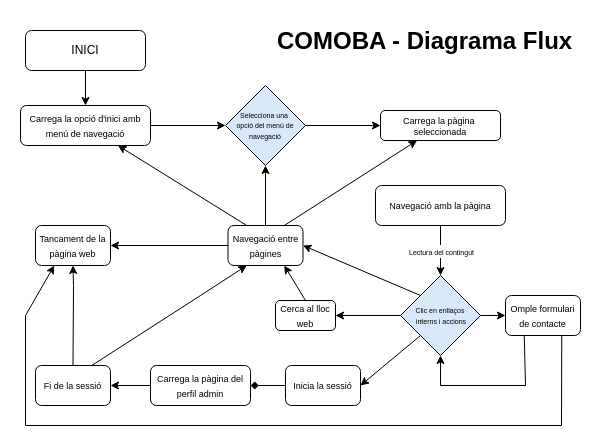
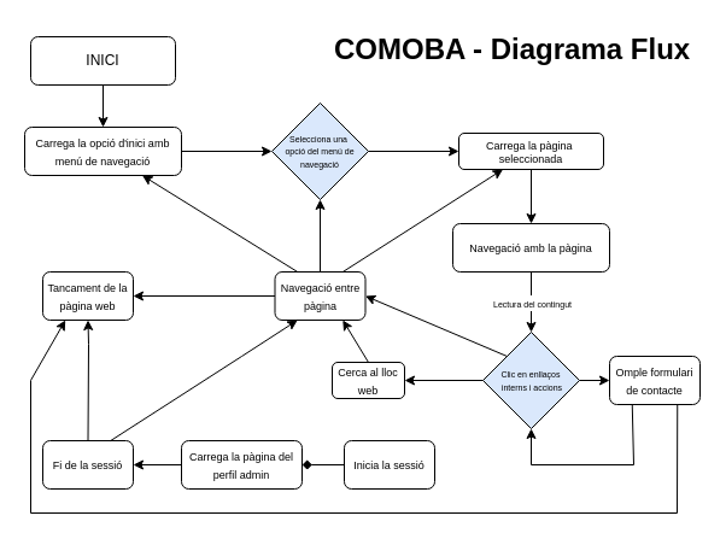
  <mxCell id="0" />
  <mxCell id="1" parent="0" />
  <mxCell id="2" value="INICI" style="rounded=1;whiteSpace=wrap;html=1;fontSize=12;glass=0;strokeWidth=1;shadow=0;" vertex="1" parent="1"><mxGeometry x="25" y="30" width="120" height="40" as="geometry" /></mxCell>
  <mxCell id="3" value="&lt;h1 style=&quot;margin-top: 0px;&quot;&gt;&lt;span style=&quot;background-color: initial;&quot;&gt;COMOBA - Diagrama Flux&lt;/span&gt;&lt;/h1&gt;&lt;h1 style=&quot;margin-top: 0px;&quot;&gt;&lt;br&gt;&lt;/h1&gt;" style="text;html=1;whiteSpace=wrap;overflow=hidden;rounded=0;" vertex="1" parent="1"><mxGeometry x="275" y="20" width="300" height="60" as="geometry" /></mxCell>
  <mxCell id="4" value="&lt;font style=&quot;font-size: 9px;&quot;&gt;Carrega la opció d'inici amb menú de navegació&lt;/font&gt;" style="rounded=1;whiteSpace=wrap;html=1;fontSize=12;glass=0;strokeWidth=1;shadow=0;" vertex="1" parent="1"><mxGeometry x="20" y="105" width="130" height="40" as="geometry" /></mxCell>
  <mxCell id="5" value="" style="endArrow=classic;html=1;rounded=0;exitX=0.5;exitY=1;exitDx=0;exitDy=0;entryX=0.5;entryY=0;entryDx=0;entryDy=0;" edge="1" parent="1" source="2" target="4"><mxGeometry relative="1" as="geometry"><mxPoint x="115" y="125" as="sourcePoint" /><mxPoint x="215" y="125" as="targetPoint" /></mxGeometry></mxCell>
  <mxCell id="6" value="&lt;div style=&quot;line-height: 80%;&quot;&gt;&lt;span style=&quot;font-size: 7px; background-color: initial;&quot;&gt;Selecciona una&amp;nbsp;&lt;/span&gt;&lt;/div&gt;&lt;div style=&quot;line-height: 80%;&quot;&gt;&lt;span style=&quot;font-size: 7px; background-color: initial;&quot;&gt;opció del menú de navegació&lt;/span&gt;&lt;/div&gt;" style="rhombus;whiteSpace=wrap;html=1;align=center;fillColor=#dae8fc;" vertex="1" parent="1"><mxGeometry x="225" y="85" width="80" height="80" as="geometry" /></mxCell>
  <mxCell id="7" value="" style="endArrow=classic;html=1;rounded=0;exitX=1;exitY=0.5;exitDx=0;exitDy=0;entryX=0;entryY=0.5;entryDx=0;entryDy=0;" edge="1" parent="1" source="4" target="6"><mxGeometry width="50" height="50" relative="1" as="geometry"><mxPoint x="145" y="195" as="sourcePoint" /><mxPoint x="195" y="145" as="targetPoint" /></mxGeometry></mxCell>
  <mxCell id="8" value="&lt;font style=&quot;font-size: 9px;&quot;&gt;Carrega la pàgina&amp;nbsp;&lt;/font&gt;&lt;div style=&quot;font-size: 9px;&quot;&gt;&lt;font style=&quot;font-size: 9px;&quot;&gt;seleccionada&lt;/font&gt;&lt;/div&gt;" style="rounded=1;whiteSpace=wrap;html=1;fontSize=12;glass=0;strokeWidth=1;shadow=0;" vertex="1" parent="1"><mxGeometry x="380" y="110" width="120" height="30" as="geometry" /></mxCell>
  <mxCell id="9" value="&lt;div&gt;&lt;span style=&quot;font-size: 9px;&quot;&gt;Navegació amb la pàgina&lt;/span&gt;&lt;/div&gt;" style="rounded=1;whiteSpace=wrap;html=1;fontSize=12;glass=0;strokeWidth=1;shadow=0;" vertex="1" parent="1"><mxGeometry x="375" y="185" width="130" height="40" as="geometry" /></mxCell>
+ <mxCell id="10" value="" style="endArrow=classic;html=1;rounded=0;exitX=0.5;exitY=1;exitDx=0;exitDy=0;entryX=0.5;entryY=0;entryDx=0;entryDy=0;" edge="1" parent="1" source="8" target="9"><mxGeometry width="50" height="50" relative="1" as="geometry"><mxPoint x="125" y="285" as="sourcePoint" /><mxPoint x="175" y="235" as="targetPoint" /></mxGeometry></mxCell>
  <mxCell id="11" value="&lt;div style=&quot;line-height: 80%;&quot;&gt;&lt;span style=&quot;font-size: 7px;&quot;&gt;Clic en enllaços&lt;/span&gt;&lt;/div&gt;&lt;div style=&quot;line-height: 80%;&quot;&gt;&lt;span style=&quot;font-size: 7px;&quot;&gt;&amp;nbsp;interns i accions&lt;/span&gt;&lt;/div&gt;" style="rhombus;whiteSpace=wrap;html=1;align=center;fillColor=#dae8fc;" vertex="1" parent="1"><mxGeometry x="400" y="275" width="80" height="80" as="geometry" /></mxCell>
  <mxCell id="12" value="" style="endArrow=classic;html=1;rounded=0;entryX=0;entryY=0.5;entryDx=0;entryDy=0;exitX=1;exitY=0.5;exitDx=0;exitDy=0;" edge="1" parent="1" source="6" target="8"><mxGeometry relative="1" as="geometry"><mxPoint x="105" y="275" as="sourcePoint" /><mxPoint x="205" y="275" as="targetPoint" /></mxGeometry></mxCell>
  <mxCell id="13" value="&lt;div&gt;&lt;span style=&quot;font-size: 9px;&quot;&gt;Inicia la sessió&lt;/span&gt;&lt;/div&gt;" style="rounded=1;whiteSpace=wrap;html=1;fontSize=12;glass=0;strokeWidth=1;shadow=0;" vertex="1" parent="1"><mxGeometry x="285" y="365" width="75" height="40" as="geometry" /></mxCell>
- <mxCell id="14" value="" style="endArrow=classic;html=1;rounded=0;exitX=0;exitY=1;exitDx=0;exitDy=0;entryX=1;entryY=0.5;entryDx=0;entryDy=0;" edge="1" parent="1" source="11" target="13"><mxGeometry width="50" height="50" relative="1" as="geometry"><mxPoint x="255" y="295" as="sourcePoint" /><mxPoint x="305" y="245" as="targetPoint" /></mxGeometry></mxCell>
  <mxCell id="15" value="&lt;div&gt;&lt;span style=&quot;font-size: 9px;&quot;&gt;Carrega la pàgina del perfil admin&lt;/span&gt;&lt;/div&gt;" style="rounded=1;whiteSpace=wrap;html=1;fontSize=12;glass=0;strokeWidth=1;shadow=0;" vertex="1" parent="1"><mxGeometry x="150" y="365" width="100" height="40" as="geometry" /></mxCell>
  <mxCell id="16" value="" style="endArrow=diamond;html=1;rounded=0;exitX=0;exitY=0.5;exitDx=0;exitDy=0;entryX=1;entryY=0.5;entryDx=0;entryDy=0;" edge="1" parent="1" source="13" target="15"><mxGeometry width="50" height="50" relative="1" as="geometry"><mxPoint x="255" y="295" as="sourcePoint" /><mxPoint x="225" y="315" as="targetPoint" /></mxGeometry></mxCell>
  <mxCell id="17" value="&lt;div&gt;&lt;span style=&quot;font-size: 9px;&quot;&gt;Omple formulari de contacte&lt;/span&gt;&lt;/div&gt;" style="rounded=1;whiteSpace=wrap;html=1;fontSize=12;glass=0;strokeWidth=1;shadow=0;" vertex="1" parent="1"><mxGeometry x="505" y="295" width="75" height="40" as="geometry" /></mxCell>
  <mxCell id="18" value="" style="endArrow=classic;html=1;rounded=0;exitX=1;exitY=0.5;exitDx=0;exitDy=0;entryX=0;entryY=0.5;entryDx=0;entryDy=0;" edge="1" parent="1" source="11" target="17"><mxGeometry width="50" height="50" relative="1" as="geometry"><mxPoint x="255" y="295" as="sourcePoint" /><mxPoint x="305" y="245" as="targetPoint" /></mxGeometry></mxCell>
  <mxCell id="19" value="&lt;div&gt;&lt;span style=&quot;font-size: 9px;&quot;&gt;Cerca al lloc web&lt;/span&gt;&lt;/div&gt;" style="rounded=1;whiteSpace=wrap;html=1;fontSize=12;glass=0;strokeWidth=1;shadow=0;" vertex="1" parent="1"><mxGeometry x="275" y="300" width="60" height="30" as="geometry" /></mxCell>
  <mxCell id="20" value="" style="endArrow=classic;html=1;rounded=0;exitX=0;exitY=0.5;exitDx=0;exitDy=0;entryX=1;entryY=0.5;entryDx=0;entryDy=0;" edge="1" parent="1" source="11" target="19"><mxGeometry width="50" height="50" relative="1" as="geometry"><mxPoint x="255" y="295" as="sourcePoint" /><mxPoint x="305" y="245" as="targetPoint" /></mxGeometry></mxCell>
- <mxCell id="21" value="&lt;font style=&quot;font-size: 9px;&quot;&gt;Navegació entre pàgines&lt;/font&gt;" style="rounded=1;whiteSpace=wrap;html=1;fontSize=12;glass=0;strokeWidth=1;shadow=0;" vertex="1" parent="1"><mxGeometry x="227.5" y="225" width="75" height="40" as="geometry" /></mxCell>
+ <mxCell id="21" value="&lt;font style=&quot;font-size: 9px;&quot;&gt;Navegació entre pàgina&lt;/font&gt;" style="rounded=1;whiteSpace=wrap;html=1;fontSize=12;glass=0;strokeWidth=1;shadow=0;" vertex="1" parent="1"><mxGeometry x="227.5" y="225" width="75" height="40" as="geometry" /></mxCell>
  <mxCell id="22" value="" style="endArrow=classic;html=1;rounded=0;exitX=0;exitY=0;exitDx=0;exitDy=0;entryX=1;entryY=0.5;entryDx=0;entryDy=0;" edge="1" parent="1" source="11" target="21"><mxGeometry width="50" height="50" relative="1" as="geometry"><mxPoint x="255" y="295" as="sourcePoint" /><mxPoint x="305" y="245" as="targetPoint" /></mxGeometry></mxCell>
  <mxCell id="23" value="" style="endArrow=classic;html=1;rounded=0;exitX=0.25;exitY=0;exitDx=0;exitDy=0;entryX=0.75;entryY=1;entryDx=0;entryDy=0;" edge="1" parent="1" source="21" target="4"><mxGeometry width="50" height="50" relative="1" as="geometry"><mxPoint x="255" y="295" as="sourcePoint" /><mxPoint x="305" y="245" as="targetPoint" /></mxGeometry></mxCell>
  <mxCell id="24" value="&lt;div&gt;&lt;span style=&quot;font-size: 9px;&quot;&gt;Fi de la sessió&lt;/span&gt;&lt;/div&gt;" style="rounded=1;whiteSpace=wrap;html=1;fontSize=12;glass=0;strokeWidth=1;shadow=0;" vertex="1" parent="1"><mxGeometry x="35" y="365" width="75" height="40" as="geometry" /></mxCell>
  <mxCell id="25" value="&lt;div&gt;&lt;span style=&quot;font-size: 9px;&quot;&gt;Tancament de la pàgina web&lt;/span&gt;&lt;/div&gt;" style="rounded=1;whiteSpace=wrap;html=1;fontSize=12;glass=0;strokeWidth=1;shadow=0;" vertex="1" parent="1"><mxGeometry x="35" y="225" width="75" height="40" as="geometry" /></mxCell>
  <mxCell id="26" value="" style="endArrow=classic;html=1;rounded=0;exitX=0.5;exitY=0;exitDx=0;exitDy=0;entryX=0.5;entryY=1;entryDx=0;entryDy=0;" edge="1" parent="1" source="24" target="25"><mxGeometry width="50" height="50" relative="1" as="geometry"><mxPoint x="95" y="295" as="sourcePoint" /><mxPoint x="73" y="245" as="targetPoint" /><Array as="points"><mxPoint x="73" y="285" /></Array></mxGeometry></mxCell>
  <mxCell id="27" value="" style="endArrow=classic;html=1;rounded=0;exitX=0.75;exitY=0;exitDx=0;exitDy=0;" edge="1" parent="1" source="21" target="8"><mxGeometry width="50" height="50" relative="1" as="geometry"><mxPoint x="315" y="265" as="sourcePoint" /><mxPoint x="365" y="215" as="targetPoint" /></mxGeometry></mxCell>
  <mxCell id="28" value="" style="endArrow=classic;html=1;rounded=0;exitX=0;exitY=0.5;exitDx=0;exitDy=0;entryX=1;entryY=0.5;entryDx=0;entryDy=0;" edge="1" parent="1" source="15" target="24"><mxGeometry width="50" height="50" relative="1" as="geometry"><mxPoint x="325" y="265" as="sourcePoint" /><mxPoint x="375" y="215" as="targetPoint" /></mxGeometry></mxCell>
  <mxCell id="29" value="" style="endArrow=classic;html=1;rounded=0;exitX=0;exitY=0.5;exitDx=0;exitDy=0;entryX=1;entryY=0.5;entryDx=0;entryDy=0;" edge="1" parent="1" source="21" target="25"><mxGeometry width="50" height="50" relative="1" as="geometry"><mxPoint x="325" y="265" as="sourcePoint" /><mxPoint x="375" y="215" as="targetPoint" /></mxGeometry></mxCell>
  <mxCell id="30" value="" style="endArrow=classic;html=1;rounded=0;exitX=0.5;exitY=0;exitDx=0;exitDy=0;entryX=0.5;entryY=1;entryDx=0;entryDy=0;" edge="1" parent="1" source="21" target="6"><mxGeometry width="50" height="50" relative="1" as="geometry"><mxPoint x="325" y="265" as="sourcePoint" /><mxPoint x="375" y="215" as="targetPoint" /></mxGeometry></mxCell>
  <mxCell id="31" value="" style="endArrow=classic;html=1;rounded=0;exitX=0.5;exitY=1;exitDx=0;exitDy=0;entryX=0.5;entryY=0;entryDx=0;entryDy=0;" edge="1" parent="1" source="9" target="11"><mxGeometry relative="1" as="geometry"><mxPoint x="439.71" y="225" as="sourcePoint" /><mxPoint x="440" y="275" as="targetPoint" /></mxGeometry></mxCell>
  <mxCell id="32" value="&lt;font style=&quot;font-size: 7px;&quot;&gt;Lectura del contingut&lt;/font&gt;" style="edgeLabel;resizable=0;html=1;;align=center;verticalAlign=middle;" connectable="0" vertex="1" parent="31"><mxGeometry relative="1" as="geometry" /></mxCell>
  <mxCell id="33" value="" style="endArrow=classic;html=1;rounded=0;exitX=0.75;exitY=0;exitDx=0;exitDy=0;entryX=0.25;entryY=1;entryDx=0;entryDy=0;" edge="1" parent="1" source="24" target="21"><mxGeometry width="50" height="50" relative="1" as="geometry"><mxPoint x="325" y="265" as="sourcePoint" /><mxPoint x="375" y="215" as="targetPoint" /><Array as="points"><mxPoint x="200" y="295" /></Array></mxGeometry></mxCell>
  <mxCell id="34" value="" style="endArrow=classic;html=1;rounded=0;exitX=0.5;exitY=0;exitDx=0;exitDy=0;entryX=0.75;entryY=1;entryDx=0;entryDy=0;" edge="1" parent="1" source="19" target="21"><mxGeometry width="50" height="50" relative="1" as="geometry"><mxPoint x="325" y="265" as="sourcePoint" /><mxPoint x="375" y="215" as="targetPoint" /></mxGeometry></mxCell>
  <mxCell id="35" value="" style="endArrow=classic;html=1;rounded=0;exitX=0.75;exitY=1;exitDx=0;exitDy=0;entryX=0.25;entryY=1;entryDx=0;entryDy=0;" edge="1" parent="1" source="17" target="25"><mxGeometry width="50" height="50" relative="1" as="geometry"><mxPoint x="325" y="265" as="sourcePoint" /><mxPoint x="25" y="255" as="targetPoint" /><Array as="points"><mxPoint x="561" y="425" /><mxPoint x="25" y="425" /><mxPoint x="25" y="315" /></Array></mxGeometry></mxCell>
  <mxCell id="36" value="" style="endArrow=classic;html=1;rounded=0;exitX=0.25;exitY=1;exitDx=0;exitDy=0;entryX=0.5;entryY=1;entryDx=0;entryDy=0;" edge="1" parent="1" source="17" target="11"><mxGeometry width="50" height="50" relative="1" as="geometry"><mxPoint x="325" y="335" as="sourcePoint" /><mxPoint x="375" y="285" as="targetPoint" /><Array as="points"><mxPoint x="525" y="385" /><mxPoint x="440" y="385" /></Array></mxGeometry></mxCell>
